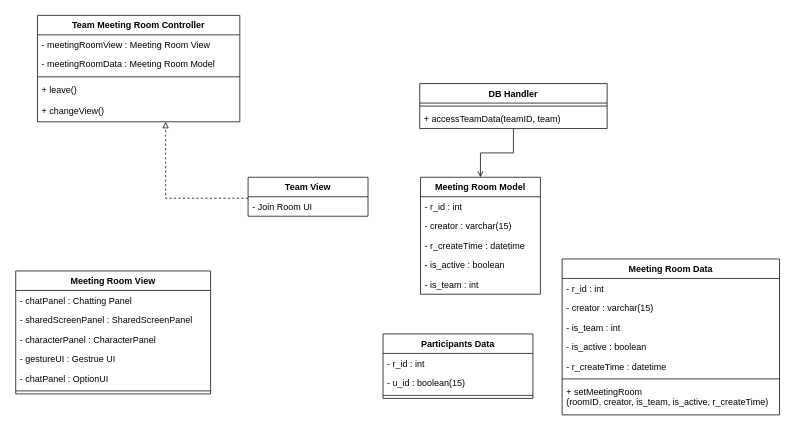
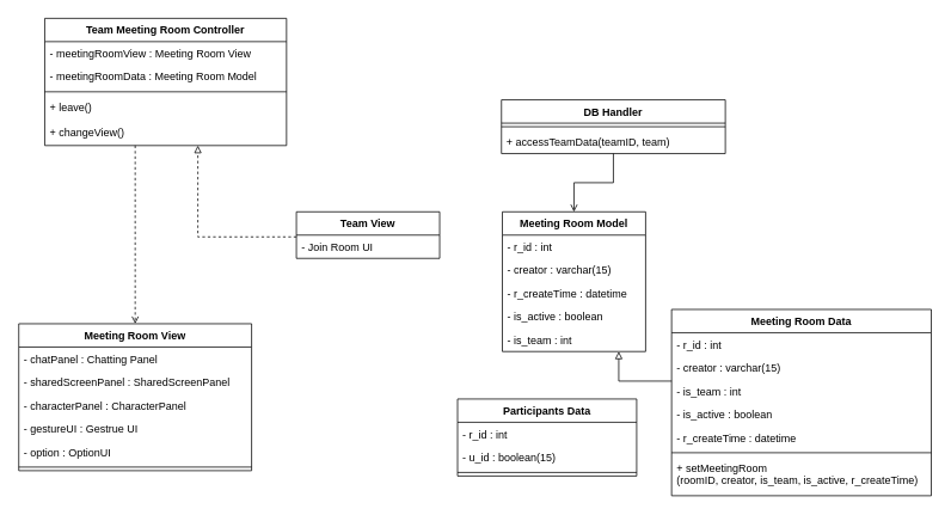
  <mxCell id="0" />
  <mxCell id="1" parent="0" />
+ <mxCell id="2" style="edgeStyle=orthogonalEdgeStyle;rounded=0;orthogonalLoop=1;jettySize=auto;html=1;dashed=1;endArrow=open;endFill=0;" parent="1" source="3" target="9" edge="1"><mxGeometry relative="1" as="geometry"><Array as="points"><mxPoint x="150" y="231" /><mxPoint x="150" y="231" /></Array><mxPoint x="60" y="221" as="targetPoint" /></mxGeometry></mxCell>
  <mxCell id="3" value="Team Meeting Room Controller" style="swimlane;fontStyle=1;align=center;verticalAlign=top;childLayout=stackLayout;horizontal=1;startSize=26;horizontalStack=0;resizeParent=1;resizeParentMax=0;resizeLast=0;collapsible=1;marginBottom=0;" parent="1" vertex="1"><mxGeometry x="49" y="20" width="270" height="142" as="geometry" /></mxCell>
  <mxCell id="4" value="- meetingRoomView : Meeting Room View" style="text;strokeColor=none;fillColor=none;align=left;verticalAlign=top;spacingLeft=4;spacingRight=4;overflow=hidden;rotatable=0;points=[[0,0.5],[1,0.5]];portConstraint=eastwest;" parent="3" vertex="1"><mxGeometry y="26" width="270" height="26" as="geometry" /></mxCell>
  <mxCell id="5" value="- meetingRoomData : Meeting Room Model" style="text;strokeColor=none;fillColor=none;align=left;verticalAlign=top;spacingLeft=4;spacingRight=4;overflow=hidden;rotatable=0;points=[[0,0.5],[1,0.5]];portConstraint=eastwest;" parent="3" vertex="1"><mxGeometry y="52" width="270" height="26" as="geometry" /></mxCell>
  <mxCell id="6" value="" style="line;strokeWidth=1;fillColor=none;align=left;verticalAlign=middle;spacingTop=-1;spacingLeft=3;spacingRight=3;rotatable=0;labelPosition=right;points=[];portConstraint=eastwest;" parent="3" vertex="1"><mxGeometry y="78" width="270" height="8" as="geometry" /></mxCell>
  <mxCell id="7" value="+ leave()" style="text;strokeColor=none;fillColor=none;align=left;verticalAlign=top;spacingLeft=4;spacingRight=4;overflow=hidden;rotatable=0;points=[[0,0.5],[1,0.5]];portConstraint=eastwest;" parent="3" vertex="1"><mxGeometry y="86" width="270" height="28" as="geometry" /></mxCell>
  <mxCell id="8" value="+ changeView()" style="text;strokeColor=none;fillColor=none;align=left;verticalAlign=top;spacingLeft=4;spacingRight=4;overflow=hidden;rotatable=0;points=[[0,0.5],[1,0.5]];portConstraint=eastwest;" parent="3" vertex="1"><mxGeometry y="114" width="270" height="28" as="geometry" /></mxCell>
  <mxCell id="9" value="Meeting Room View" style="swimlane;fontStyle=1;align=center;verticalAlign=top;childLayout=stackLayout;horizontal=1;startSize=26;horizontalStack=0;resizeParent=1;resizeParentMax=0;resizeLast=0;collapsible=1;marginBottom=0;" parent="1" vertex="1"><mxGeometry x="20" y="361" width="260" height="164" as="geometry" /></mxCell>
  <mxCell id="10" value="- chatPanel : Chatting Panel" style="text;strokeColor=none;fillColor=none;align=left;verticalAlign=top;spacingLeft=4;spacingRight=4;overflow=hidden;rotatable=0;points=[[0,0.5],[1,0.5]];portConstraint=eastwest;" parent="9" vertex="1"><mxGeometry y="26" width="260" height="26" as="geometry" /></mxCell>
  <mxCell id="11" value="- sharedScreenPanel : SharedScreenPanel" style="text;strokeColor=none;fillColor=none;align=left;verticalAlign=top;spacingLeft=4;spacingRight=4;overflow=hidden;rotatable=0;points=[[0,0.5],[1,0.5]];portConstraint=eastwest;" parent="9" vertex="1"><mxGeometry y="52" width="260" height="26" as="geometry" /></mxCell>
  <mxCell id="12" value="- characterPanel : CharacterPanel" style="text;strokeColor=none;fillColor=none;align=left;verticalAlign=top;spacingLeft=4;spacingRight=4;overflow=hidden;rotatable=0;points=[[0,0.5],[1,0.5]];portConstraint=eastwest;" parent="9" vertex="1"><mxGeometry y="78" width="260" height="26" as="geometry" /></mxCell>
  <mxCell id="13" value="- gestureUI : Gestrue UI" style="text;strokeColor=none;fillColor=none;align=left;verticalAlign=top;spacingLeft=4;spacingRight=4;overflow=hidden;rotatable=0;points=[[0,0.5],[1,0.5]];portConstraint=eastwest;" parent="9" vertex="1"><mxGeometry y="104" width="260" height="26" as="geometry" /></mxCell>
- <mxCell id="14" value="- chatPanel : OptionUI" style="text;strokeColor=none;fillColor=none;align=left;verticalAlign=top;spacingLeft=4;spacingRight=4;overflow=hidden;rotatable=0;points=[[0,0.5],[1,0.5]];portConstraint=eastwest;" parent="9" vertex="1"><mxGeometry y="130" width="260" height="26" as="geometry" /></mxCell>
+ <mxCell id="14" value="- option : OptionUI" style="text;strokeColor=none;fillColor=none;align=left;verticalAlign=top;spacingLeft=4;spacingRight=4;overflow=hidden;rotatable=0;points=[[0,0.5],[1,0.5]];portConstraint=eastwest;" parent="9" vertex="1"><mxGeometry y="130" width="260" height="26" as="geometry" /></mxCell>
  <mxCell id="15" value="" style="line;strokeWidth=1;fillColor=none;align=left;verticalAlign=middle;spacingTop=-1;spacingLeft=3;spacingRight=3;rotatable=0;labelPosition=right;points=[];portConstraint=eastwest;" parent="9" vertex="1"><mxGeometry y="156" width="260" height="8" as="geometry" /></mxCell>
  <mxCell id="16" style="edgeStyle=orthogonalEdgeStyle;rounded=0;orthogonalLoop=1;jettySize=auto;html=1;dashed=0;endArrow=open;endFill=0;" edge="1" parent="1" source="17" target="21"><mxGeometry relative="1" as="geometry" /></mxCell>
  <mxCell id="17" value="DB Handler" style="swimlane;fontStyle=1;align=center;verticalAlign=top;childLayout=stackLayout;horizontal=1;startSize=26;horizontalStack=0;resizeParent=1;resizeParentMax=0;resizeLast=0;collapsible=1;marginBottom=0;" parent="1" vertex="1"><mxGeometry x="559" y="111" width="250" height="60" as="geometry" /></mxCell>
  <mxCell id="18" value="" style="line;strokeWidth=1;fillColor=none;align=left;verticalAlign=middle;spacingTop=-1;spacingLeft=3;spacingRight=3;rotatable=0;labelPosition=right;points=[];portConstraint=eastwest;" parent="17" vertex="1"><mxGeometry y="26" width="250" height="8" as="geometry" /></mxCell>
  <mxCell id="19" value="+ accessTeamData(teamID, team)" style="text;strokeColor=none;fillColor=none;align=left;verticalAlign=top;spacingLeft=4;spacingRight=4;overflow=hidden;rotatable=0;points=[[0,0.5],[1,0.5]];portConstraint=eastwest;" parent="17" vertex="1"><mxGeometry y="34" width="250" height="26" as="geometry" /></mxCell>
  <mxCell id="20" style="edgeStyle=orthogonalEdgeStyle;rounded=0;orthogonalLoop=1;jettySize=auto;html=1;dashed=1;endArrow=block;endFill=0;" parent="1" source="40" target="3" edge="1"><mxGeometry relative="1" as="geometry"><Array as="points"><mxPoint x="220" y="264" /></Array><mxPoint x="350" y="264" as="sourcePoint" /></mxGeometry></mxCell>
  <mxCell id="21" value="Meeting Room Model" style="swimlane;fontStyle=1;align=center;verticalAlign=top;childLayout=stackLayout;horizontal=1;startSize=26;horizontalStack=0;resizeParent=1;resizeParentMax=0;resizeLast=0;collapsible=1;marginBottom=0;" vertex="1" parent="1"><mxGeometry x="560" y="236" width="160" height="156" as="geometry" /></mxCell>
  <mxCell id="22" value="- r_id : int" style="text;strokeColor=none;fillColor=none;align=left;verticalAlign=top;spacingLeft=4;spacingRight=4;overflow=hidden;rotatable=0;points=[[0,0.5],[1,0.5]];portConstraint=eastwest;" vertex="1" parent="21"><mxGeometry y="26" width="160" height="26" as="geometry" /></mxCell>
  <mxCell id="23" value="- creator : varchar(15)" style="text;strokeColor=none;fillColor=none;align=left;verticalAlign=top;spacingLeft=4;spacingRight=4;overflow=hidden;rotatable=0;points=[[0,0.5],[1,0.5]];portConstraint=eastwest;" vertex="1" parent="21"><mxGeometry y="52" width="160" height="26" as="geometry" /></mxCell>
  <mxCell id="24" value="- r_createTime : datetime" style="text;strokeColor=none;fillColor=none;align=left;verticalAlign=top;spacingLeft=4;spacingRight=4;overflow=hidden;rotatable=0;points=[[0,0.5],[1,0.5]];portConstraint=eastwest;" vertex="1" parent="21"><mxGeometry y="78" width="160" height="26" as="geometry" /></mxCell>
  <mxCell id="25" value="- is_active : boolean" style="text;strokeColor=none;fillColor=none;align=left;verticalAlign=top;spacingLeft=4;spacingRight=4;overflow=hidden;rotatable=0;points=[[0,0.5],[1,0.5]];portConstraint=eastwest;" vertex="1" parent="21"><mxGeometry y="104" width="160" height="26" as="geometry" /></mxCell>
  <mxCell id="26" value="- is_team : int" style="text;strokeColor=none;fillColor=none;align=left;verticalAlign=top;spacingLeft=4;spacingRight=4;overflow=hidden;rotatable=0;points=[[0,0.5],[1,0.5]];portConstraint=eastwest;" vertex="1" parent="21"><mxGeometry y="130" width="160" height="26" as="geometry" /></mxCell>
  <mxCell id="27" value="Participants Data" style="swimlane;fontStyle=1;align=center;verticalAlign=top;childLayout=stackLayout;horizontal=1;startSize=26;horizontalStack=0;resizeParent=1;resizeParentMax=0;resizeLast=0;collapsible=1;marginBottom=0;" vertex="1" parent="1"><mxGeometry x="510" y="445" width="200" height="86" as="geometry" /></mxCell>
  <mxCell id="28" value="- r_id : int" style="text;strokeColor=none;fillColor=none;align=left;verticalAlign=top;spacingLeft=4;spacingRight=4;overflow=hidden;rotatable=0;points=[[0,0.5],[1,0.5]];portConstraint=eastwest;" vertex="1" parent="27"><mxGeometry y="26" width="200" height="26" as="geometry" /></mxCell>
  <mxCell id="29" value="- u_id : boolean(15)" style="text;strokeColor=none;fillColor=none;align=left;verticalAlign=top;spacingLeft=4;spacingRight=4;overflow=hidden;rotatable=0;points=[[0,0.5],[1,0.5]];portConstraint=eastwest;" vertex="1" parent="27"><mxGeometry y="52" width="200" height="26" as="geometry" /></mxCell>
  <mxCell id="30" value="" style="line;strokeWidth=1;fillColor=none;align=left;verticalAlign=middle;spacingTop=-1;spacingLeft=3;spacingRight=3;rotatable=0;labelPosition=right;points=[];portConstraint=eastwest;" vertex="1" parent="27"><mxGeometry y="78" width="200" height="8" as="geometry" /></mxCell>
+ <mxCell id="31" style="edgeStyle=orthogonalEdgeStyle;rounded=0;orthogonalLoop=1;jettySize=auto;html=1;endArrow=block;endFill=0;startSize=6;endSize=6;strokeWidth=1;" edge="1" parent="1" source="32" target="21"><mxGeometry relative="1" as="geometry"><Array as="points"><mxPoint x="690" y="425" /></Array><mxPoint x="840" y="445" as="sourcePoint" /></mxGeometry></mxCell>
  <mxCell id="32" value="Meeting Room Data" style="swimlane;fontStyle=1;align=center;verticalAlign=top;childLayout=stackLayout;horizontal=1;startSize=26;horizontalStack=0;resizeParent=1;resizeParentMax=0;resizeLast=0;collapsible=1;marginBottom=0;" vertex="1" parent="1"><mxGeometry x="749" y="345" width="290" height="208" as="geometry" /></mxCell>
  <mxCell id="33" value="- r_id : int" style="text;strokeColor=none;fillColor=none;align=left;verticalAlign=top;spacingLeft=4;spacingRight=4;overflow=hidden;rotatable=0;points=[[0,0.5],[1,0.5]];portConstraint=eastwest;" vertex="1" parent="32"><mxGeometry y="26" width="290" height="26" as="geometry" /></mxCell>
  <mxCell id="34" value="- creator : varchar(15)" style="text;strokeColor=none;fillColor=none;align=left;verticalAlign=top;spacingLeft=4;spacingRight=4;overflow=hidden;rotatable=0;points=[[0,0.5],[1,0.5]];portConstraint=eastwest;" vertex="1" parent="32"><mxGeometry y="52" width="290" height="26" as="geometry" /></mxCell>
  <mxCell id="35" value="- is_team : int" style="text;strokeColor=none;fillColor=none;align=left;verticalAlign=top;spacingLeft=4;spacingRight=4;overflow=hidden;rotatable=0;points=[[0,0.5],[1,0.5]];portConstraint=eastwest;" vertex="1" parent="32"><mxGeometry y="78" width="290" height="26" as="geometry" /></mxCell>
  <mxCell id="36" value="- is_active : boolean" style="text;strokeColor=none;fillColor=none;align=left;verticalAlign=top;spacingLeft=4;spacingRight=4;overflow=hidden;rotatable=0;points=[[0,0.5],[1,0.5]];portConstraint=eastwest;" vertex="1" parent="32"><mxGeometry y="104" width="290" height="26" as="geometry" /></mxCell>
  <mxCell id="37" value="- r_createTime : datetime" style="text;strokeColor=none;fillColor=none;align=left;verticalAlign=top;spacingLeft=4;spacingRight=4;overflow=hidden;rotatable=0;points=[[0,0.5],[1,0.5]];portConstraint=eastwest;" vertex="1" parent="32"><mxGeometry y="130" width="290" height="26" as="geometry" /></mxCell>
  <mxCell id="38" value="" style="line;strokeWidth=1;fillColor=none;align=left;verticalAlign=middle;spacingTop=-1;spacingLeft=3;spacingRight=3;rotatable=0;labelPosition=right;points=[];portConstraint=eastwest;" vertex="1" parent="32"><mxGeometry y="156" width="290" height="8" as="geometry" /></mxCell>
  <mxCell id="39" value="+ setMeetingRoom&#10;(roomID, creator, is_team, is_active, r_createTime)" style="text;strokeColor=none;fillColor=none;align=left;verticalAlign=top;spacingLeft=4;spacingRight=4;overflow=hidden;rotatable=0;points=[[0,0.5],[1,0.5]];portConstraint=eastwest;" vertex="1" parent="32"><mxGeometry y="164" width="290" height="44" as="geometry" /></mxCell>
  <mxCell id="40" value="Team View" style="swimlane;fontStyle=1;align=center;verticalAlign=top;childLayout=stackLayout;horizontal=1;startSize=26;horizontalStack=0;resizeParent=1;resizeParentMax=0;resizeLast=0;collapsible=1;marginBottom=0;" vertex="1" parent="1"><mxGeometry x="330" y="236" width="160" height="52" as="geometry" /></mxCell>
  <mxCell id="41" value="- Join Room UI" style="text;strokeColor=none;fillColor=none;align=left;verticalAlign=top;spacingLeft=4;spacingRight=4;overflow=hidden;rotatable=0;points=[[0,0.5],[1,0.5]];portConstraint=eastwest;" vertex="1" parent="40"><mxGeometry y="26" width="160" height="26" as="geometry" /></mxCell>
